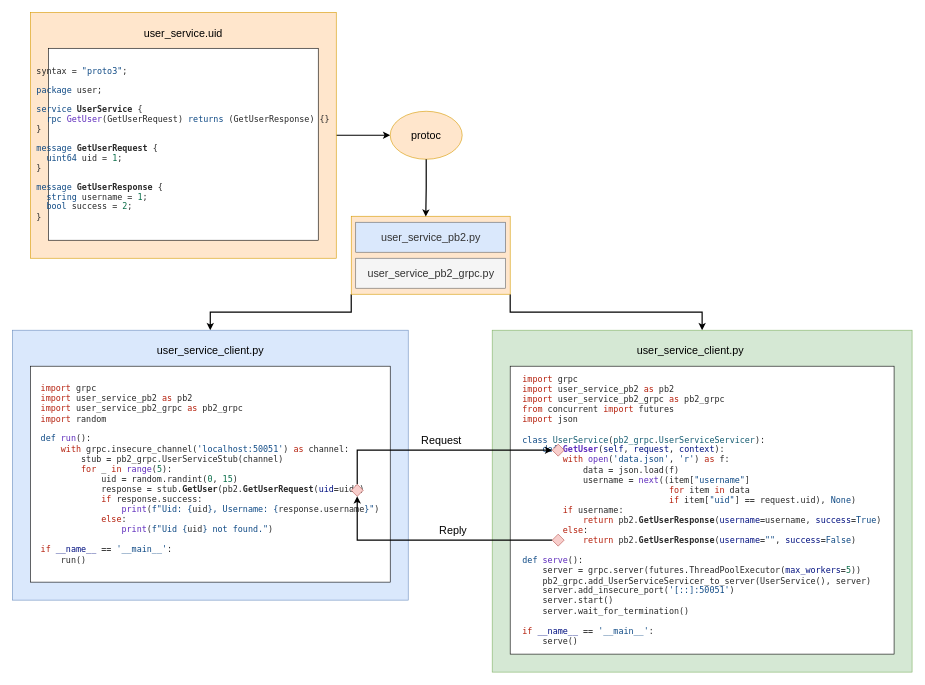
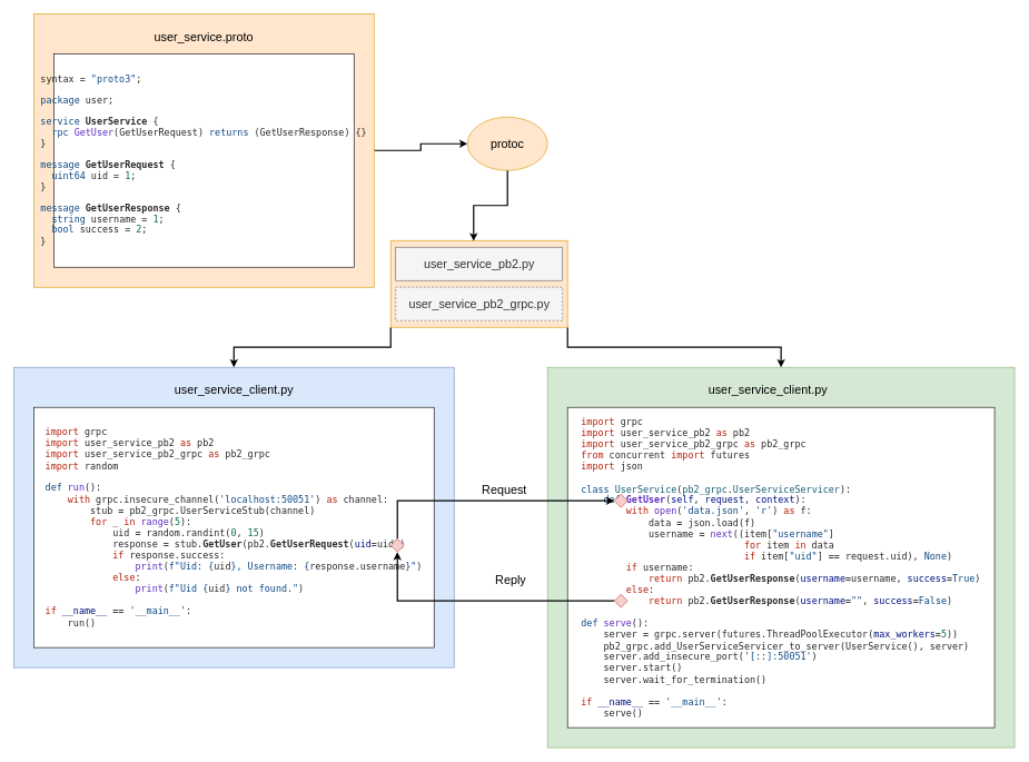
  <mxCell id="0" />
  <mxCell id="1" parent="0" />
  <mxCell id="2" style="edgeStyle=orthogonalEdgeStyle;rounded=0;orthogonalLoop=1;jettySize=auto;html=1;exitX=0;exitY=1;exitDx=0;exitDy=0;entryX=0.5;entryY=0;entryDx=0;entryDy=0;strokeWidth=2;" edge="1" parent="1" source="4" target="9"><mxGeometry relative="1" as="geometry" /></mxCell>
  <mxCell id="3" style="edgeStyle=orthogonalEdgeStyle;rounded=0;orthogonalLoop=1;jettySize=auto;html=1;exitX=1;exitY=1;exitDx=0;exitDy=0;entryX=0.5;entryY=0;entryDx=0;entryDy=0;strokeWidth=2;" edge="1" parent="1" source="4" target="12"><mxGeometry relative="1" as="geometry" /></mxCell>
  <mxCell id="4" value="" style="rounded=0;whiteSpace=wrap;html=1;fillColor=#ffe6cc;strokeColor=#d79b00;" vertex="1" parent="1"><mxGeometry x="585" y="360" width="265" height="130" as="geometry" /></mxCell>
  <mxCell id="5" style="edgeStyle=orthogonalEdgeStyle;rounded=0;orthogonalLoop=1;jettySize=auto;html=1;exitX=1;exitY=0.5;exitDx=0;exitDy=0;entryX=0;entryY=0.5;entryDx=0;entryDy=0;strokeWidth=2;" edge="1" parent="1" source="6" target="15"><mxGeometry relative="1" as="geometry" /></mxCell>
  <mxCell id="6" value="" style="rounded=0;whiteSpace=wrap;html=1;fillColor=#ffe6cc;strokeColor=#d79b00;" vertex="1" parent="1"><mxGeometry x="50" y="20" width="510" height="410" as="geometry" /></mxCell>
  <mxCell id="7" value="&lt;div style=&quot;color: rgb(41, 41, 41); font-family: &amp;quot;Droid Sans Mono&amp;quot;, &amp;quot;monospace&amp;quot;, monospace; font-size: 14px; text-align: left; white-space: pre;&quot;&gt;syntax = &lt;span style=&quot;color: rgb(15, 74, 133);&quot;&gt;&quot;proto3&quot;&lt;/span&gt;;&lt;/div&gt;&lt;br style=&quot;color: rgb(41, 41, 41); font-family: &amp;quot;Droid Sans Mono&amp;quot;, &amp;quot;monospace&amp;quot;, monospace; font-size: 14px; text-align: left; white-space: pre;&quot;&gt;&lt;div style=&quot;color: rgb(41, 41, 41); font-family: &amp;quot;Droid Sans Mono&amp;quot;, &amp;quot;monospace&amp;quot;, monospace; font-size: 14px; text-align: left; white-space: pre;&quot;&gt;&lt;span style=&quot;color: rgb(15, 74, 133);&quot;&gt;package&lt;/span&gt; user;&lt;/div&gt;&lt;br style=&quot;color: rgb(41, 41, 41); font-family: &amp;quot;Droid Sans Mono&amp;quot;, &amp;quot;monospace&amp;quot;, monospace; font-size: 14px; text-align: left; white-space: pre;&quot;&gt;&lt;div style=&quot;color: rgb(41, 41, 41); font-family: &amp;quot;Droid Sans Mono&amp;quot;, &amp;quot;monospace&amp;quot;, monospace; font-size: 14px; text-align: left; white-space: pre;&quot;&gt;&lt;span style=&quot;color: rgb(15, 74, 133);&quot;&gt;service&lt;/span&gt; &lt;b&gt;UserService&lt;/b&gt; {&lt;/div&gt;&lt;div style=&quot;color: rgb(41, 41, 41); font-family: &amp;quot;Droid Sans Mono&amp;quot;, &amp;quot;monospace&amp;quot;, monospace; font-size: 14px; text-align: left; white-space: pre;&quot;&gt;  &lt;span style=&quot;color: rgb(15, 74, 133);&quot;&gt;rpc&lt;/span&gt; &lt;span style=&quot;color: rgb(94, 44, 188);&quot;&gt;GetUser&lt;/span&gt;(GetUserRequest) &lt;span style=&quot;color: rgb(15, 74, 133);&quot;&gt;returns&lt;/span&gt; (GetUserResponse) {}&lt;/div&gt;&lt;div style=&quot;color: rgb(41, 41, 41); font-family: &amp;quot;Droid Sans Mono&amp;quot;, &amp;quot;monospace&amp;quot;, monospace; font-size: 14px; text-align: left; white-space: pre;&quot;&gt;}&lt;/div&gt;&lt;br style=&quot;color: rgb(41, 41, 41); font-family: &amp;quot;Droid Sans Mono&amp;quot;, &amp;quot;monospace&amp;quot;, monospace; font-size: 14px; text-align: left; white-space: pre;&quot;&gt;&lt;div style=&quot;color: rgb(41, 41, 41); font-family: &amp;quot;Droid Sans Mono&amp;quot;, &amp;quot;monospace&amp;quot;, monospace; font-size: 14px; text-align: left; white-space: pre;&quot;&gt;&lt;span style=&quot;color: rgb(15, 74, 133);&quot;&gt;message&lt;/span&gt; &lt;b&gt;GetUserRequest&lt;/b&gt; {&lt;/div&gt;&lt;div style=&quot;color: rgb(41, 41, 41); font-family: &amp;quot;Droid Sans Mono&amp;quot;, &amp;quot;monospace&amp;quot;, monospace; font-size: 14px; text-align: left; white-space: pre;&quot;&gt;  &lt;span style=&quot;color: rgb(15, 74, 133);&quot;&gt;uint64&lt;/span&gt; uid = &lt;span style=&quot;color: rgb(9, 109, 72);&quot;&gt;1&lt;/span&gt;;&lt;/div&gt;&lt;div style=&quot;color: rgb(41, 41, 41); font-family: &amp;quot;Droid Sans Mono&amp;quot;, &amp;quot;monospace&amp;quot;, monospace; font-size: 14px; text-align: left; white-space: pre;&quot;&gt;}&lt;/div&gt;&lt;br style=&quot;color: rgb(41, 41, 41); font-family: &amp;quot;Droid Sans Mono&amp;quot;, &amp;quot;monospace&amp;quot;, monospace; font-size: 14px; text-align: left; white-space: pre;&quot;&gt;&lt;div style=&quot;color: rgb(41, 41, 41); font-family: &amp;quot;Droid Sans Mono&amp;quot;, &amp;quot;monospace&amp;quot;, monospace; font-size: 14px; text-align: left; white-space: pre;&quot;&gt;&lt;span style=&quot;color: rgb(15, 74, 133);&quot;&gt;message&lt;/span&gt; &lt;b&gt;GetUserResponse&lt;/b&gt; {&lt;/div&gt;&lt;div style=&quot;color: rgb(41, 41, 41); font-family: &amp;quot;Droid Sans Mono&amp;quot;, &amp;quot;monospace&amp;quot;, monospace; font-size: 14px; text-align: left; white-space: pre;&quot;&gt;  &lt;span style=&quot;color: rgb(15, 74, 133);&quot;&gt;string&lt;/span&gt; username = &lt;span style=&quot;color: rgb(9, 109, 72);&quot;&gt;1&lt;/span&gt;;&lt;/div&gt;&lt;div style=&quot;color: rgb(41, 41, 41); font-family: &amp;quot;Droid Sans Mono&amp;quot;, &amp;quot;monospace&amp;quot;, monospace; font-size: 14px; text-align: left; white-space: pre;&quot;&gt;  &lt;span style=&quot;color: rgb(15, 74, 133);&quot;&gt;bool&lt;/span&gt; success = &lt;span style=&quot;color: rgb(9, 109, 72);&quot;&gt;2&lt;/span&gt;;&lt;/div&gt;&lt;div style=&quot;color: rgb(41, 41, 41); font-family: &amp;quot;Droid Sans Mono&amp;quot;, &amp;quot;monospace&amp;quot;, monospace; font-size: 14px; text-align: left; white-space: pre;&quot;&gt;}&lt;/div&gt;" style="rounded=0;whiteSpace=wrap;html=1;" vertex="1" parent="1"><mxGeometry x="80" y="80" width="450" height="320" as="geometry" /></mxCell>
- <mxCell id="8" value="user_service.uid" style="text;html=1;align=center;verticalAlign=middle;whiteSpace=wrap;rounded=0;fontSize=18;" vertex="1" parent="1"><mxGeometry x="230" y="40" width="150" height="30" as="geometry" /></mxCell>
+ <mxCell id="8" value="user_service.proto" style="text;html=1;align=center;verticalAlign=middle;whiteSpace=wrap;rounded=0;fontSize=18;" vertex="1" parent="1"><mxGeometry x="230" y="40" width="150" height="30" as="geometry" /></mxCell>
  <mxCell id="9" value="" style="rounded=0;whiteSpace=wrap;html=1;fillColor=#dae8fc;strokeColor=#6c8ebf;" vertex="1" parent="1"><mxGeometry x="20" y="550" width="660" height="450" as="geometry" /></mxCell>
  <mxCell id="10" value="&lt;div style=&quot;color: rgb(41, 41, 41); font-family: &amp;quot;Droid Sans Mono&amp;quot;, &amp;quot;monospace&amp;quot;, monospace; font-size: 14px; text-align: left; white-space: pre;&quot;&gt;&lt;div style=&quot;background-color: rgb(255, 255, 255);&quot;&gt;&lt;span style=&quot;color: rgb(181, 32, 13);&quot;&gt;import&lt;/span&gt; grpc&lt;/div&gt;&lt;div style=&quot;background-color: rgb(255, 255, 255);&quot;&gt;&lt;span style=&quot;color: rgb(181, 32, 13);&quot;&gt;import&lt;/span&gt; user_service_pb2 &lt;span style=&quot;color: rgb(181, 32, 13);&quot;&gt;as&lt;/span&gt; pb2&lt;/div&gt;&lt;div style=&quot;background-color: rgb(255, 255, 255);&quot;&gt;&lt;span style=&quot;color: rgb(181, 32, 13);&quot;&gt;import&lt;/span&gt; user_service_pb2_grpc &lt;span style=&quot;color: rgb(181, 32, 13);&quot;&gt;as&lt;/span&gt; pb2_grpc&lt;/div&gt;&lt;div style=&quot;background-color: rgb(255, 255, 255);&quot;&gt;&lt;span style=&quot;color: rgb(181, 32, 13);&quot;&gt;import&lt;/span&gt; random&lt;/div&gt;&lt;br style=&quot;background-color: rgb(255, 255, 255);&quot;&gt;&lt;div style=&quot;background-color: rgb(255, 255, 255);&quot;&gt;&lt;span style=&quot;color: rgb(15, 74, 133);&quot;&gt;def&lt;/span&gt; &lt;span style=&quot;color: rgb(94, 44, 188);&quot;&gt;run&lt;/span&gt;():&lt;/div&gt;&lt;div style=&quot;background-color: rgb(255, 255, 255);&quot;&gt;    &lt;span style=&quot;color: rgb(181, 32, 13);&quot;&gt;with&lt;/span&gt; grpc.insecure_channel(&lt;span style=&quot;color: rgb(15, 74, 133);&quot;&gt;'localhost:50051'&lt;/span&gt;) &lt;span style=&quot;color: rgb(181, 32, 13);&quot;&gt;as&lt;/span&gt; channel:&lt;/div&gt;&lt;div style=&quot;background-color: rgb(255, 255, 255);&quot;&gt;        stub &lt;span style=&quot;color: rgb(0, 0, 0);&quot;&gt;=&lt;/span&gt; pb2_grpc.UserServiceStub(channel)&lt;/div&gt;&lt;div style=&quot;background-color: rgb(255, 255, 255);&quot;&gt;        &lt;span style=&quot;color: rgb(181, 32, 13);&quot;&gt;for&lt;/span&gt; _ &lt;span style=&quot;color: rgb(181, 32, 13);&quot;&gt;in&lt;/span&gt; &lt;span style=&quot;color: rgb(94, 44, 188);&quot;&gt;range&lt;/span&gt;(&lt;span style=&quot;color: rgb(9, 109, 72);&quot;&gt;5&lt;/span&gt;):&lt;/div&gt;&lt;div style=&quot;background-color: rgb(255, 255, 255);&quot;&gt;            uid &lt;span style=&quot;color: rgb(0, 0, 0);&quot;&gt;=&lt;/span&gt; random.randint(&lt;span style=&quot;color: rgb(9, 109, 72);&quot;&gt;0&lt;/span&gt;, &lt;span style=&quot;color: rgb(9, 109, 72);&quot;&gt;15&lt;/span&gt;)&lt;/div&gt;&lt;div style=&quot;background-color: rgb(255, 255, 255);&quot;&gt;            response &lt;span style=&quot;color: rgb(0, 0, 0);&quot;&gt;=&lt;/span&gt; stub.&lt;b&gt;GetUser&lt;/b&gt;(pb2.&lt;b&gt;GetUserRequest&lt;/b&gt;(&lt;span style=&quot;color: rgb(0, 16, 128);&quot;&gt;uid&lt;/span&gt;&lt;span style=&quot;color: rgb(0, 0, 0);&quot;&gt;=&lt;/span&gt;uid))&lt;/div&gt;&lt;div style=&quot;background-color: rgb(255, 255, 255);&quot;&gt;            &lt;span style=&quot;color: rgb(181, 32, 13);&quot;&gt;if&lt;/span&gt; response.success:&lt;/div&gt;&lt;div style=&quot;background-color: rgb(255, 255, 255);&quot;&gt;                &lt;span style=&quot;color: rgb(94, 44, 188);&quot;&gt;print&lt;/span&gt;(&lt;span style=&quot;color: rgb(15, 74, 133);&quot;&gt;f&quot;Uid: &lt;/span&gt;&lt;span style=&quot;color: rgb(15, 74, 133);&quot;&gt;{&lt;/span&gt;uid&lt;span style=&quot;color: rgb(15, 74, 133);&quot;&gt;}&lt;/span&gt;&lt;span style=&quot;color: rgb(15, 74, 133);&quot;&gt;, Username: &lt;/span&gt;&lt;span style=&quot;color: rgb(15, 74, 133);&quot;&gt;{&lt;/span&gt;response.username&lt;span style=&quot;color: rgb(15, 74, 133);&quot;&gt;}&lt;/span&gt;&lt;span style=&quot;color: rgb(15, 74, 133);&quot;&gt;&quot;&lt;/span&gt;)&lt;/div&gt;&lt;div style=&quot;background-color: rgb(255, 255, 255);&quot;&gt;            &lt;span style=&quot;color: rgb(181, 32, 13);&quot;&gt;else&lt;/span&gt;:&lt;/div&gt;&lt;div style=&quot;background-color: rgb(255, 255, 255);&quot;&gt;                &lt;span style=&quot;color: rgb(94, 44, 188);&quot;&gt;print&lt;/span&gt;(&lt;span style=&quot;color: rgb(15, 74, 133);&quot;&gt;f&quot;Uid &lt;/span&gt;&lt;span style=&quot;color: rgb(15, 74, 133);&quot;&gt;{&lt;/span&gt;uid&lt;span style=&quot;color: rgb(15, 74, 133);&quot;&gt;}&lt;/span&gt;&lt;span style=&quot;color: rgb(15, 74, 133);&quot;&gt; not found.&quot;&lt;/span&gt;)&lt;/div&gt;&lt;br style=&quot;background-color: rgb(255, 255, 255);&quot;&gt;&lt;div style=&quot;background-color: rgb(255, 255, 255);&quot;&gt;&lt;span style=&quot;color: rgb(181, 32, 13);&quot;&gt;if&lt;/span&gt; &lt;span style=&quot;color: rgb(0, 16, 128);&quot;&gt;__name__&lt;/span&gt; &lt;span style=&quot;color: rgb(0, 0, 0);&quot;&gt;==&lt;/span&gt; &lt;span style=&quot;color: rgb(15, 74, 133);&quot;&gt;'__main__'&lt;/span&gt;:&lt;/div&gt;&lt;div style=&quot;background-color: rgb(255, 255, 255);&quot;&gt;    run()&lt;/div&gt;&lt;/div&gt;" style="rounded=0;whiteSpace=wrap;html=1;" vertex="1" parent="1"><mxGeometry x="50" y="610" width="600" height="360" as="geometry" /></mxCell>
  <mxCell id="11" value="user_service_client.py" style="text;html=1;align=center;verticalAlign=middle;whiteSpace=wrap;rounded=0;fontSize=18;" vertex="1" parent="1"><mxGeometry x="237.5" y="570" width="225" height="30" as="geometry" /></mxCell>
  <mxCell id="12" value="" style="rounded=0;whiteSpace=wrap;html=1;fillColor=#d5e8d4;strokeColor=#82b366;" vertex="1" parent="1"><mxGeometry x="820" y="550" width="700" height="570" as="geometry" /></mxCell>
  <mxCell id="13" value="&lt;div style=&quot;color: rgb(41, 41, 41); font-family: &amp;quot;Droid Sans Mono&amp;quot;, &amp;quot;monospace&amp;quot;, monospace; font-size: 14px; text-align: left; white-space: pre;&quot;&gt;&lt;div style=&quot;background-color: rgb(255, 255, 255);&quot;&gt;&lt;div&gt;&lt;span style=&quot;color: rgb(181, 32, 13);&quot;&gt;import&lt;/span&gt; grpc&lt;/div&gt;&lt;div&gt;&lt;span style=&quot;color: rgb(181, 32, 13);&quot;&gt;import&lt;/span&gt; user_service_pb2 &lt;span style=&quot;color: rgb(181, 32, 13);&quot;&gt;as&lt;/span&gt; pb2&lt;/div&gt;&lt;div&gt;&lt;span style=&quot;color: rgb(181, 32, 13);&quot;&gt;import&lt;/span&gt; user_service_pb2_grpc &lt;span style=&quot;color: rgb(181, 32, 13);&quot;&gt;as&lt;/span&gt; pb2_grpc&lt;/div&gt;&lt;div&gt;&lt;span style=&quot;color: rgb(181, 32, 13);&quot;&gt;from&lt;/span&gt; concurrent &lt;span style=&quot;color: rgb(181, 32, 13);&quot;&gt;import&lt;/span&gt; futures&lt;/div&gt;&lt;div&gt;&lt;span style=&quot;color: rgb(181, 32, 13);&quot;&gt;import&lt;/span&gt; json&lt;/div&gt;&lt;br&gt;&lt;div&gt;&lt;span style=&quot;color: rgb(15, 74, 133);&quot;&gt;class&lt;/span&gt; &lt;span style=&quot;color: rgb(24, 94, 115);&quot;&gt;UserService&lt;/span&gt;(&lt;span style=&quot;color: rgb(24, 94, 115);&quot;&gt;pb2_grpc&lt;/span&gt;.&lt;span style=&quot;color: rgb(24, 94, 115);&quot;&gt;UserServiceServicer&lt;/span&gt;):&lt;/div&gt;&lt;div&gt;    &lt;span style=&quot;color: rgb(15, 74, 133);&quot;&gt;def&lt;/span&gt; &lt;span style=&quot;color: rgb(94, 44, 188);&quot;&gt;&lt;b&gt;GetUser&lt;/b&gt;&lt;/span&gt;(&lt;span style=&quot;color: rgb(0, 16, 128);&quot;&gt;self&lt;/span&gt;, &lt;span style=&quot;color: rgb(0, 16, 128);&quot;&gt;request&lt;/span&gt;, &lt;span style=&quot;color: rgb(0, 16, 128);&quot;&gt;context&lt;/span&gt;):&lt;/div&gt;&lt;div&gt;        &lt;span style=&quot;color: rgb(181, 32, 13);&quot;&gt;with&lt;/span&gt; &lt;span style=&quot;color: rgb(94, 44, 188);&quot;&gt;open&lt;/span&gt;(&lt;span style=&quot;color: rgb(15, 74, 133);&quot;&gt;'data.json'&lt;/span&gt;, &lt;span style=&quot;color: rgb(15, 74, 133);&quot;&gt;'r'&lt;/span&gt;) &lt;span style=&quot;color: rgb(181, 32, 13);&quot;&gt;as&lt;/span&gt; f:&lt;/div&gt;&lt;div&gt;            data &lt;span style=&quot;color: rgb(0, 0, 0);&quot;&gt;=&lt;/span&gt; json.load(f)&lt;/div&gt;&lt;div&gt;            username &lt;span style=&quot;color: rgb(0, 0, 0);&quot;&gt;=&lt;/span&gt; &lt;span style=&quot;color: rgb(94, 44, 188);&quot;&gt;next&lt;/span&gt;((item[&lt;span style=&quot;color: rgb(15, 74, 133);&quot;&gt;&quot;username&quot;&lt;/span&gt;] &lt;/div&gt;&lt;div&gt;                             &lt;span style=&quot;color: rgb(181, 32, 13);&quot;&gt;for&lt;/span&gt; item &lt;span style=&quot;color: rgb(181, 32, 13);&quot;&gt;in&lt;/span&gt; data &lt;/div&gt;&lt;div&gt;                             &lt;span style=&quot;color: rgb(181, 32, 13);&quot;&gt;if&lt;/span&gt; item[&lt;span style=&quot;color: rgb(15, 74, 133);&quot;&gt;&quot;uid&quot;&lt;/span&gt;] &lt;span style=&quot;color: rgb(0, 0, 0);&quot;&gt;==&lt;/span&gt; request.uid), &lt;span style=&quot;color: rgb(15, 74, 133);&quot;&gt;None&lt;/span&gt;)&lt;/div&gt;&lt;div&gt;        &lt;span style=&quot;color: rgb(181, 32, 13);&quot;&gt;if&lt;/span&gt; username:&lt;/div&gt;&lt;div&gt;            &lt;span style=&quot;color: rgb(181, 32, 13);&quot;&gt;return&lt;/span&gt; pb2.&lt;b&gt;GetUserResponse&lt;/b&gt;(&lt;span style=&quot;color: rgb(0, 16, 128);&quot;&gt;username&lt;/span&gt;&lt;span style=&quot;color: rgb(0, 0, 0);&quot;&gt;=&lt;/span&gt;username, &lt;span style=&quot;color: rgb(0, 16, 128);&quot;&gt;success&lt;/span&gt;&lt;span style=&quot;color: rgb(0, 0, 0);&quot;&gt;=&lt;/span&gt;&lt;span style=&quot;color: rgb(15, 74, 133);&quot;&gt;True&lt;/span&gt;)&lt;/div&gt;&lt;div&gt;        &lt;span style=&quot;color: rgb(181, 32, 13);&quot;&gt;else&lt;/span&gt;:&lt;/div&gt;&lt;div&gt;            &lt;span style=&quot;color: rgb(181, 32, 13);&quot;&gt;return&lt;/span&gt; pb2.&lt;b&gt;GetUserResponse&lt;/b&gt;(&lt;span style=&quot;color: rgb(0, 16, 128);&quot;&gt;username&lt;/span&gt;&lt;span style=&quot;color: rgb(0, 0, 0);&quot;&gt;=&lt;/span&gt;&lt;span style=&quot;color: rgb(15, 74, 133);&quot;&gt;&quot;&quot;&lt;/span&gt;, &lt;span style=&quot;color: rgb(0, 16, 128);&quot;&gt;success&lt;/span&gt;&lt;span style=&quot;color: rgb(0, 0, 0);&quot;&gt;=&lt;/span&gt;&lt;span style=&quot;color: rgb(15, 74, 133);&quot;&gt;False&lt;/span&gt;)&lt;/div&gt;&lt;br&gt;&lt;div&gt;&lt;span style=&quot;color: rgb(15, 74, 133);&quot;&gt;def&lt;/span&gt; &lt;span style=&quot;color: rgb(94, 44, 188);&quot;&gt;serve&lt;/span&gt;():&lt;/div&gt;&lt;div&gt;    server &lt;span style=&quot;color: rgb(0, 0, 0);&quot;&gt;=&lt;/span&gt; grpc.server(futures.ThreadPoolExecutor(&lt;span style=&quot;color: rgb(0, 16, 128);&quot;&gt;max_workers&lt;/span&gt;&lt;span style=&quot;color: rgb(0, 0, 0);&quot;&gt;=&lt;/span&gt;&lt;span style=&quot;color: rgb(9, 109, 72);&quot;&gt;5&lt;/span&gt;))&lt;/div&gt;&lt;div&gt;    pb2_grpc.add_UserServiceServicer_to_server(UserService(), server)&lt;/div&gt;&lt;div&gt;    server.add_insecure_port(&lt;span style=&quot;color: rgb(15, 74, 133);&quot;&gt;'[::]:50051'&lt;/span&gt;)&lt;/div&gt;&lt;div&gt;    server.start()&lt;/div&gt;&lt;div&gt;    server.wait_for_termination()&lt;/div&gt;&lt;br&gt;&lt;div&gt;&lt;span style=&quot;color: rgb(181, 32, 13);&quot;&gt;if&lt;/span&gt; &lt;span style=&quot;color: rgb(0, 16, 128);&quot;&gt;__name__&lt;/span&gt; &lt;span style=&quot;color: rgb(0, 0, 0);&quot;&gt;==&lt;/span&gt; &lt;span style=&quot;color: rgb(15, 74, 133);&quot;&gt;'__main__'&lt;/span&gt;:&lt;/div&gt;&lt;div&gt;    serve()&lt;/div&gt;&lt;/div&gt;&lt;/div&gt;" style="rounded=0;whiteSpace=wrap;html=1;" vertex="1" parent="1"><mxGeometry x="850" y="610" width="640" height="480" as="geometry" /></mxCell>
  <mxCell id="14" value="user_service_client.py" style="text;html=1;align=center;verticalAlign=middle;whiteSpace=wrap;rounded=0;fontSize=18;" vertex="1" parent="1"><mxGeometry x="1037.5" y="570" width="225" height="30" as="geometry" /></mxCell>
- <mxCell id="15" value="&lt;font style=&quot;font-size: 18px;&quot;&gt;protoc&lt;/font&gt;" style="ellipse;whiteSpace=wrap;html=1;fillColor=#ffe6cc;strokeColor=#d79b00;" vertex="1" parent="1"><mxGeometry x="650" y="185" width="120" height="80" as="geometry" /></mxCell>
- <mxCell id="16" value="&lt;font style=&quot;font-size: 18px;&quot;&gt;user_service_pb2.py&lt;/font&gt;" style="rounded=0;whiteSpace=wrap;html=1;fillColor=#dae8fc;strokeColor=#666666;fontColor=#333333;" vertex="1" parent="1"><mxGeometry x="592.5" y="370" width="250" height="50" as="geometry" /></mxCell>
- <mxCell id="17" value="&lt;font style=&quot;font-size: 18px;&quot;&gt;user_service_pb2_grpc.py&lt;/font&gt;" style="rounded=0;whiteSpace=wrap;html=1;fillColor=#f5f5f5;strokeColor=#666666;fontColor=#333333;" vertex="1" parent="1"><mxGeometry x="592.5" y="430" width="250" height="50" as="geometry" /></mxCell>
+ <mxCell id="15" value="&lt;font style=&quot;font-size: 18px;&quot;&gt;protoc&lt;/font&gt;" style="ellipse;whiteSpace=wrap;html=1;fillColor=#ffe6cc;strokeColor=#d79b00;" vertex="1" parent="1"><mxGeometry x="700" y="175" width="120" height="80" as="geometry" /></mxCell>
+ <mxCell id="16" value="&lt;font style=&quot;font-size: 18px;&quot;&gt;user_service_pb2.py&lt;/font&gt;" style="rounded=0;whiteSpace=wrap;html=1;fillColor=#f5f5f5;strokeColor=#666666;fontColor=#333333;" vertex="1" parent="1"><mxGeometry x="592.5" y="370" width="250" height="50" as="geometry" /></mxCell>
+ <mxCell id="17" value="&lt;font style=&quot;font-size: 18px;&quot;&gt;user_service_pb2_grpc.py&lt;/font&gt;" style="rounded=0;whiteSpace=wrap;html=1;fillColor=#f5f5f5;strokeColor=#666666;fontColor=#333333;dashed=1;" vertex="1" parent="1"><mxGeometry x="592.5" y="430" width="250" height="50" as="geometry" /></mxCell>
  <mxCell id="18" style="edgeStyle=orthogonalEdgeStyle;rounded=0;orthogonalLoop=1;jettySize=auto;html=1;exitX=0.5;exitY=1;exitDx=0;exitDy=0;entryX=0.469;entryY=0.005;entryDx=0;entryDy=0;entryPerimeter=0;strokeWidth=2;" edge="1" parent="1" source="15" target="4"><mxGeometry relative="1" as="geometry" /></mxCell>
  <mxCell id="19" style="edgeStyle=orthogonalEdgeStyle;rounded=0;orthogonalLoop=1;jettySize=auto;html=1;exitX=0.5;exitY=0;exitDx=0;exitDy=0;entryX=0;entryY=0.5;entryDx=0;entryDy=0;strokeWidth=2;" edge="1" parent="1" source="20" target="21"><mxGeometry relative="1" as="geometry" /></mxCell>
  <mxCell id="20" value="" style="rhombus;whiteSpace=wrap;html=1;fillColor=#f8cecc;strokeColor=#b85450;" vertex="1" parent="1"><mxGeometry x="585" y="807" width="20" height="20" as="geometry" /></mxCell>
  <mxCell id="21" value="" style="rhombus;whiteSpace=wrap;html=1;fillColor=#f8cecc;strokeColor=#b85450;" vertex="1" parent="1"><mxGeometry x="920" y="740" width="20" height="20" as="geometry" /></mxCell>
  <mxCell id="22" style="edgeStyle=orthogonalEdgeStyle;rounded=0;orthogonalLoop=1;jettySize=auto;html=1;exitX=0;exitY=0.5;exitDx=0;exitDy=0;entryX=0.5;entryY=1;entryDx=0;entryDy=0;strokeWidth=2;" edge="1" parent="1" source="23" target="20"><mxGeometry relative="1" as="geometry" /></mxCell>
  <mxCell id="23" value="" style="rhombus;whiteSpace=wrap;html=1;fillColor=#f8cecc;strokeColor=#b85450;" vertex="1" parent="1"><mxGeometry x="920" y="890" width="20" height="20" as="geometry" /></mxCell>
- <mxCell id="24" value="&lt;span style=&quot;font-size: 18px;&quot;&gt;Request&lt;/span&gt;" style="text;html=1;align=center;verticalAlign=middle;whiteSpace=wrap;rounded=0;" vertex="1" parent="1"><mxGeometry x="697.5" y="720" width="75" height="30" as="geometry" /></mxCell>
- <mxCell id="25" value="&lt;span style=&quot;font-size: 18px;&quot;&gt;Reply&lt;/span&gt;" style="text;html=1;align=center;verticalAlign=middle;whiteSpace=wrap;rounded=0;" vertex="1" parent="1"><mxGeometry x="725" y="870" width="60" height="30" as="geometry" /></mxCell>
+ <mxCell id="24" value="&lt;span style=&quot;font-size: 18px;&quot;&gt;Request&lt;/span&gt;" style="text;html=1;align=center;verticalAlign=middle;whiteSpace=wrap;rounded=0;" vertex="1" parent="1"><mxGeometry x="717.5" y="720" width="75" height="30" as="geometry" /></mxCell>
+ <mxCell id="25" value="&lt;span style=&quot;font-size: 18px;&quot;&gt;Reply&lt;/span&gt;" style="text;html=1;align=center;verticalAlign=middle;whiteSpace=wrap;rounded=0;" vertex="1" parent="1"><mxGeometry x="735" y="855" width="60" height="30" as="geometry" /></mxCell>
